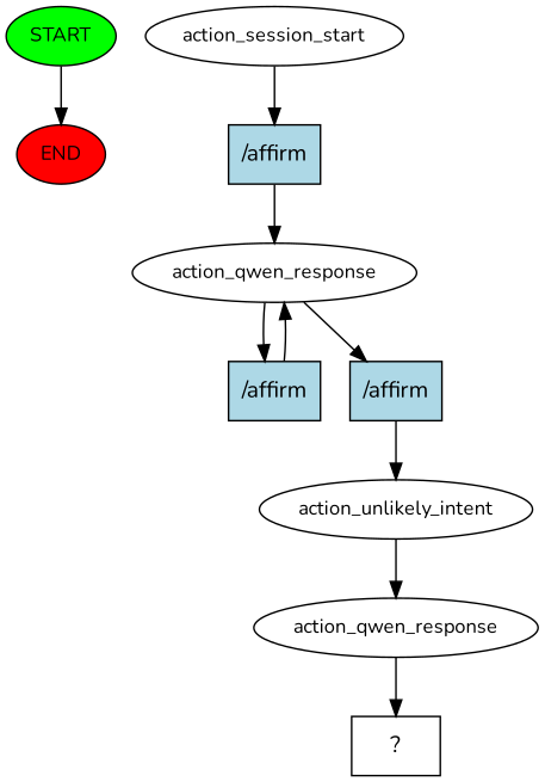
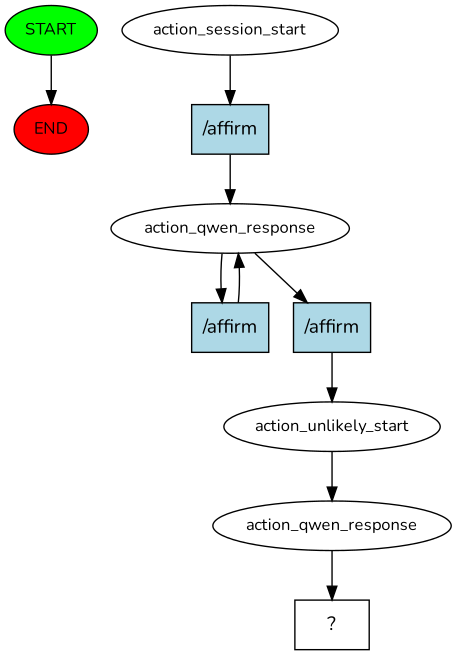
  digraph {
    fontname=Nunito
    node [fontname=Nunito fontsize=12]
    edge [fontname=Nunito]
    n1 [fillcolor=green label=START style=filled]
    n2 [fillcolor=red label=END style=filled]
    n3 [label=action_session_start]
    n4 [fillcolor=lightblue label="/affirm" shape=rect style=filled fontsize=""]
    n5 [label=action_qwen_response]
    n6 [fillcolor=lightblue label="/affirm" shape=rect style=filled fontsize=""]
    n7 [fillcolor=lightblue label="/affirm" shape=rect style=filled fontsize=""]
-   n8 [label=action_unlikely_intent]
+   n8 [label=action_unlikely_start]
    n9 [label=action_qwen_response]
    n10 [label="  ?  " shape=rect fontsize=""]
    n1 -> n2
    n3 -> n4
    n4 -> n5
    n5 -> n6
    n5 -> n7
    n6 -> n5
    n7 -> n8
    n8 -> n9
    n9 -> n10
  }
